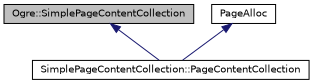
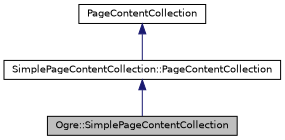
  digraph {
    node [color=black fontname=Helvetica fontsize=10 shape=record]
    edge [color=midnightblue dir=back fontname=Helvetica fontsize=10 labelfontname=Helvetica labelfontsize=10 style=solid]
    n1 [fillcolor=grey75 fontcolor=black height=0.2 label="Ogre::SimplePageContentCollection" style=filled width=0.4]
    n2 [height=0.2 label="SimplePageContentCollection::PageContentCollection" width=0.4]
-   n3 [height=0.2 label=PageAlloc width=0.4]
-   n1 -> n2
+   n3 [height=0.2 label=PageContentCollection width=0.4]
+   n2 -> n1
    n3 -> n2
  }
